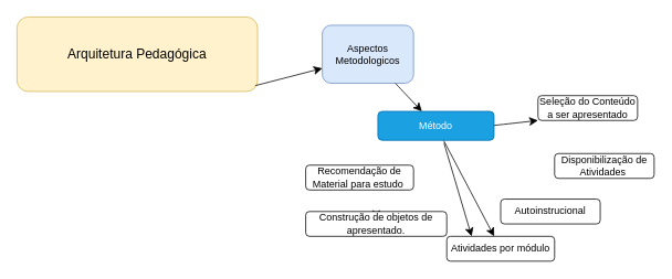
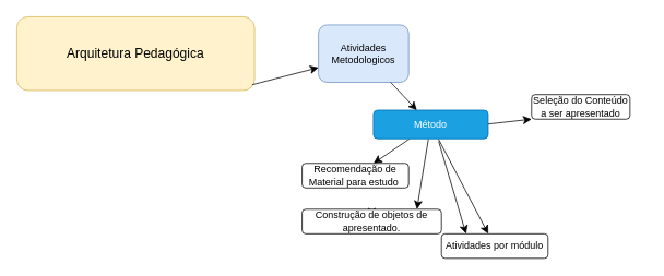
  <mxCell id="0" />
  <mxCell id="1" parent="0" />
  <mxCell id="2" value="Arquitetura Pedagógica" style="text;strokeColor=#d6b656;fillColor=#fff2cc;html=1;align=center;verticalAlign=middle;whiteSpace=wrap;rounded=1;fontSize=16;" vertex="1" parent="1"><mxGeometry x="20" y="20" width="290" height="90" as="geometry" /></mxCell>
- <mxCell id="3" value="Aspectos Metodologicos" style="rounded=1;whiteSpace=wrap;html=1;fillColor=#dae8fc;strokeColor=#6c8ebf;" vertex="1" parent="1"><mxGeometry x="388" y="30" width="110" height="70" as="geometry" /></mxCell>
+ <mxCell id="3" value="Atividades Metodologicos" style="rounded=1;whiteSpace=wrap;html=1;fillColor=#dae8fc;strokeColor=#6c8ebf;" vertex="1" parent="1"><mxGeometry x="388" y="30" width="110" height="70" as="geometry" /></mxCell>
  <mxCell id="4" value="" style="edgeStyle=none;curved=1;rounded=1;orthogonalLoop=1;jettySize=auto;html=1;fontSize=12;startSize=8;endSize=8;" edge="1" parent="1" source="8" target="13"><mxGeometry relative="1" as="geometry" /></mxCell>
+ <mxCell id="5" value="" style="edgeStyle=none;curved=1;rounded=1;orthogonalLoop=1;jettySize=auto;html=1;fontSize=12;startSize=8;endSize=8;" edge="1" parent="1" source="8" target="12"><mxGeometry relative="1" as="geometry" /></mxCell>
  <mxCell id="6" style="edgeStyle=none;curved=1;rounded=1;orthogonalLoop=1;jettySize=auto;html=1;fontSize=12;startSize=8;endSize=8;exitX=0.569;exitY=1.091;exitDx=0;exitDy=0;exitPerimeter=0;" edge="1" parent="1" source="8"><mxGeometry relative="1" as="geometry"><mxPoint x="568" y="285" as="targetPoint" /></mxGeometry></mxCell>
+ <mxCell id="7" style="edgeStyle=none;curved=1;rounded=1;orthogonalLoop=1;jettySize=auto;html=1;fontSize=12;startSize=8;endSize=8;entryX=0.824;entryY=0;entryDx=0;entryDy=0;entryPerimeter=0;" edge="1" parent="1" source="8" target="16"><mxGeometry relative="1" as="geometry"><mxPoint x="458" y="325" as="targetPoint" /></mxGeometry></mxCell>
  <mxCell id="8" value="Método" style="whiteSpace=wrap;html=1;rounded=1;fillColor=#1ba1e2;strokeColor=#006EAF;fontColor=#ffffff;" vertex="1" parent="1"><mxGeometry x="455" y="134" width="140" height="35" as="geometry" /></mxCell>
- <mxCell id="9" value="Autoinstrucional" style="whiteSpace=wrap;html=1;rounded=1;" vertex="1" parent="1"><mxGeometry x="603" y="240" width="120" height="30" as="geometry" /></mxCell>
- <mxCell id="10" value="Disponibilização de Atividades&amp;nbsp;" style="whiteSpace=wrap;html=1;rounded=1;" vertex="1" parent="1"><mxGeometry x="668" y="185" width="120" height="30" as="geometry" /></mxCell>
  <mxCell id="11" value="Seleção do Conteúdo a ser apresentado" style="whiteSpace=wrap;html=1;rounded=1;" vertex="1" parent="1"><mxGeometry x="648" y="115" width="120" height="30" as="geometry" /></mxCell>
  <mxCell id="12" value="Recomendação de Material para estudo&amp;nbsp;" style="whiteSpace=wrap;html=1;rounded=1;" vertex="1" parent="1"><mxGeometry x="368" y="199" width="130" height="30" as="geometry" /></mxCell>
  <mxCell id="13" value="Atividades por módulo" style="whiteSpace=wrap;html=1;rounded=1;" vertex="1" parent="1"><mxGeometry x="538" y="285" width="130" height="30" as="geometry" /></mxCell>
  <mxCell id="14" style="edgeStyle=none;curved=1;rounded=1;orthogonalLoop=1;jettySize=auto;html=1;exitX=0.75;exitY=1;exitDx=0;exitDy=0;fontSize=12;startSize=8;endSize=8;" edge="1" parent="1" source="12" target="12"><mxGeometry relative="1" as="geometry" /></mxCell>
  <mxCell id="15" style="edgeStyle=none;curved=1;rounded=1;orthogonalLoop=1;jettySize=auto;html=1;exitX=0.5;exitY=0;exitDx=0;exitDy=0;fontSize=12;startSize=8;endSize=8;" edge="1" parent="1" source="16"><mxGeometry relative="1" as="geometry"><mxPoint x="453" y="264" as="targetPoint" /></mxGeometry></mxCell>
  <mxCell id="16" value="Construção de objetos de apresentado." style="rounded=1;whiteSpace=wrap;html=1;" vertex="1" parent="1"><mxGeometry x="368" y="255" width="170" height="30" as="geometry" /></mxCell>
  <mxCell id="17" style="edgeStyle=none;curved=1;rounded=1;orthogonalLoop=1;jettySize=auto;html=1;fontSize=12;startSize=8;endSize=8;exitX=0.99;exitY=0.922;exitDx=0;exitDy=0;exitPerimeter=0;" edge="1" parent="1" source="2"><mxGeometry relative="1" as="geometry"><mxPoint x="388" y="82" as="targetPoint" /><mxPoint x="295" y="110" as="sourcePoint" /></mxGeometry></mxCell>
  <mxCell id="18" value="" style="edgeStyle=none;curved=1;rounded=1;orthogonalLoop=1;jettySize=auto;html=1;fontSize=12;startSize=8;endSize=8;" edge="1" parent="1"><mxGeometry relative="1" as="geometry"><mxPoint x="476" y="100" as="sourcePoint" /><mxPoint x="508" y="134" as="targetPoint" /></mxGeometry></mxCell>
  <mxCell id="19" value="" style="edgeStyle=none;curved=1;rounded=1;orthogonalLoop=1;jettySize=auto;html=1;fontSize=12;startSize=8;endSize=8;" edge="1" parent="1"><mxGeometry relative="1" as="geometry"><mxPoint x="595" y="151" as="sourcePoint" /><mxPoint x="648" y="145" as="targetPoint" /></mxGeometry></mxCell>
